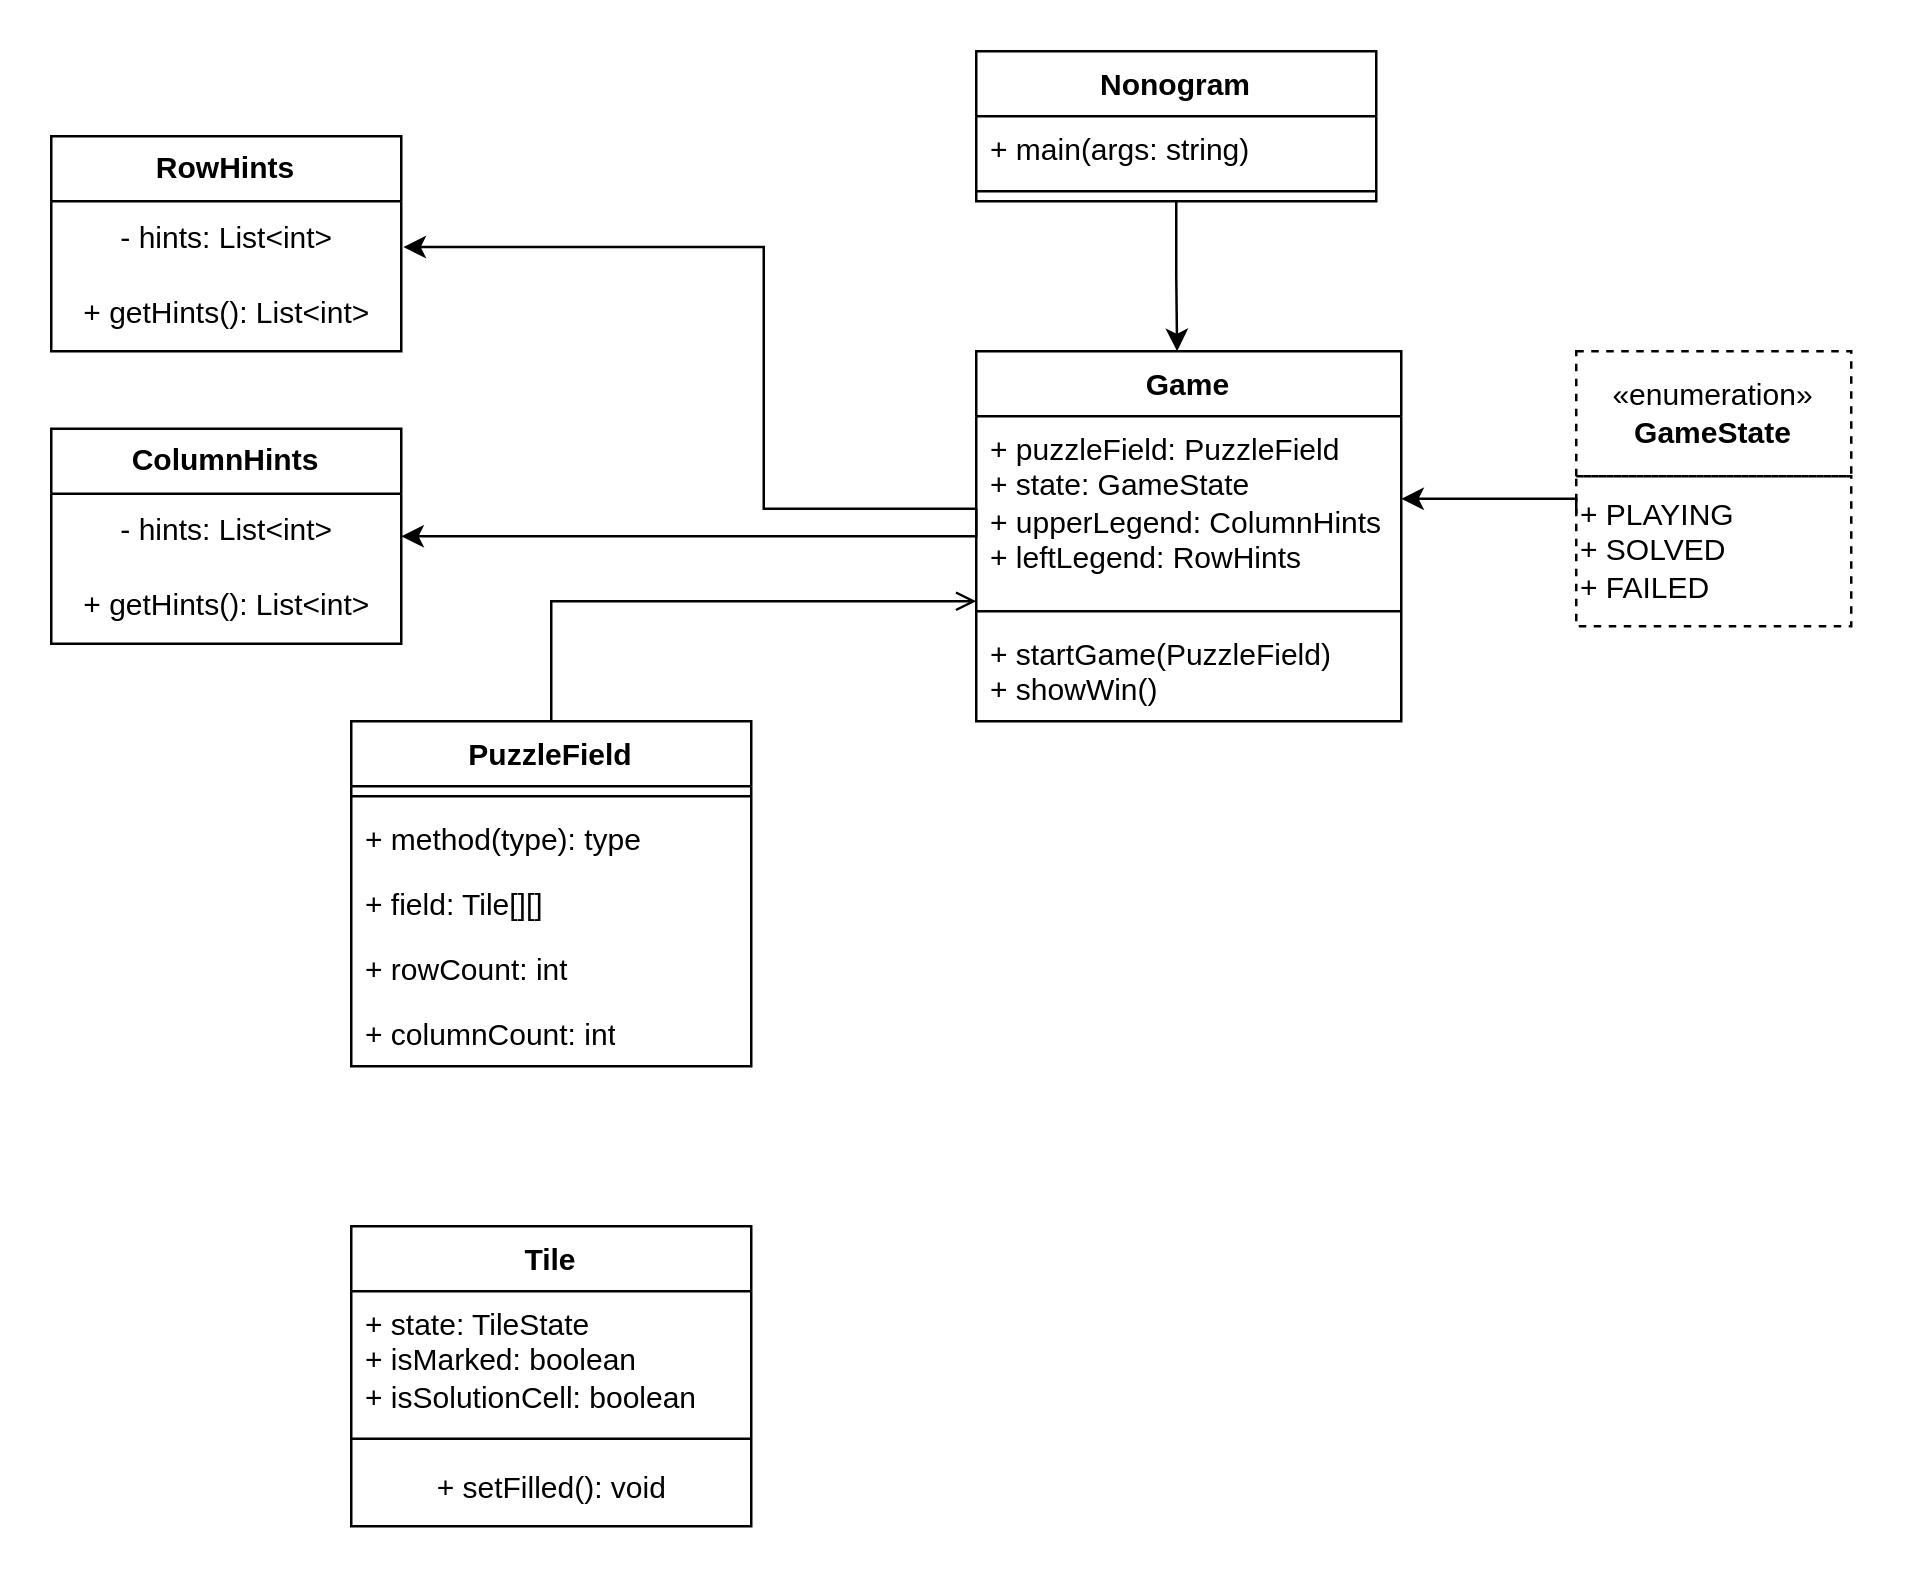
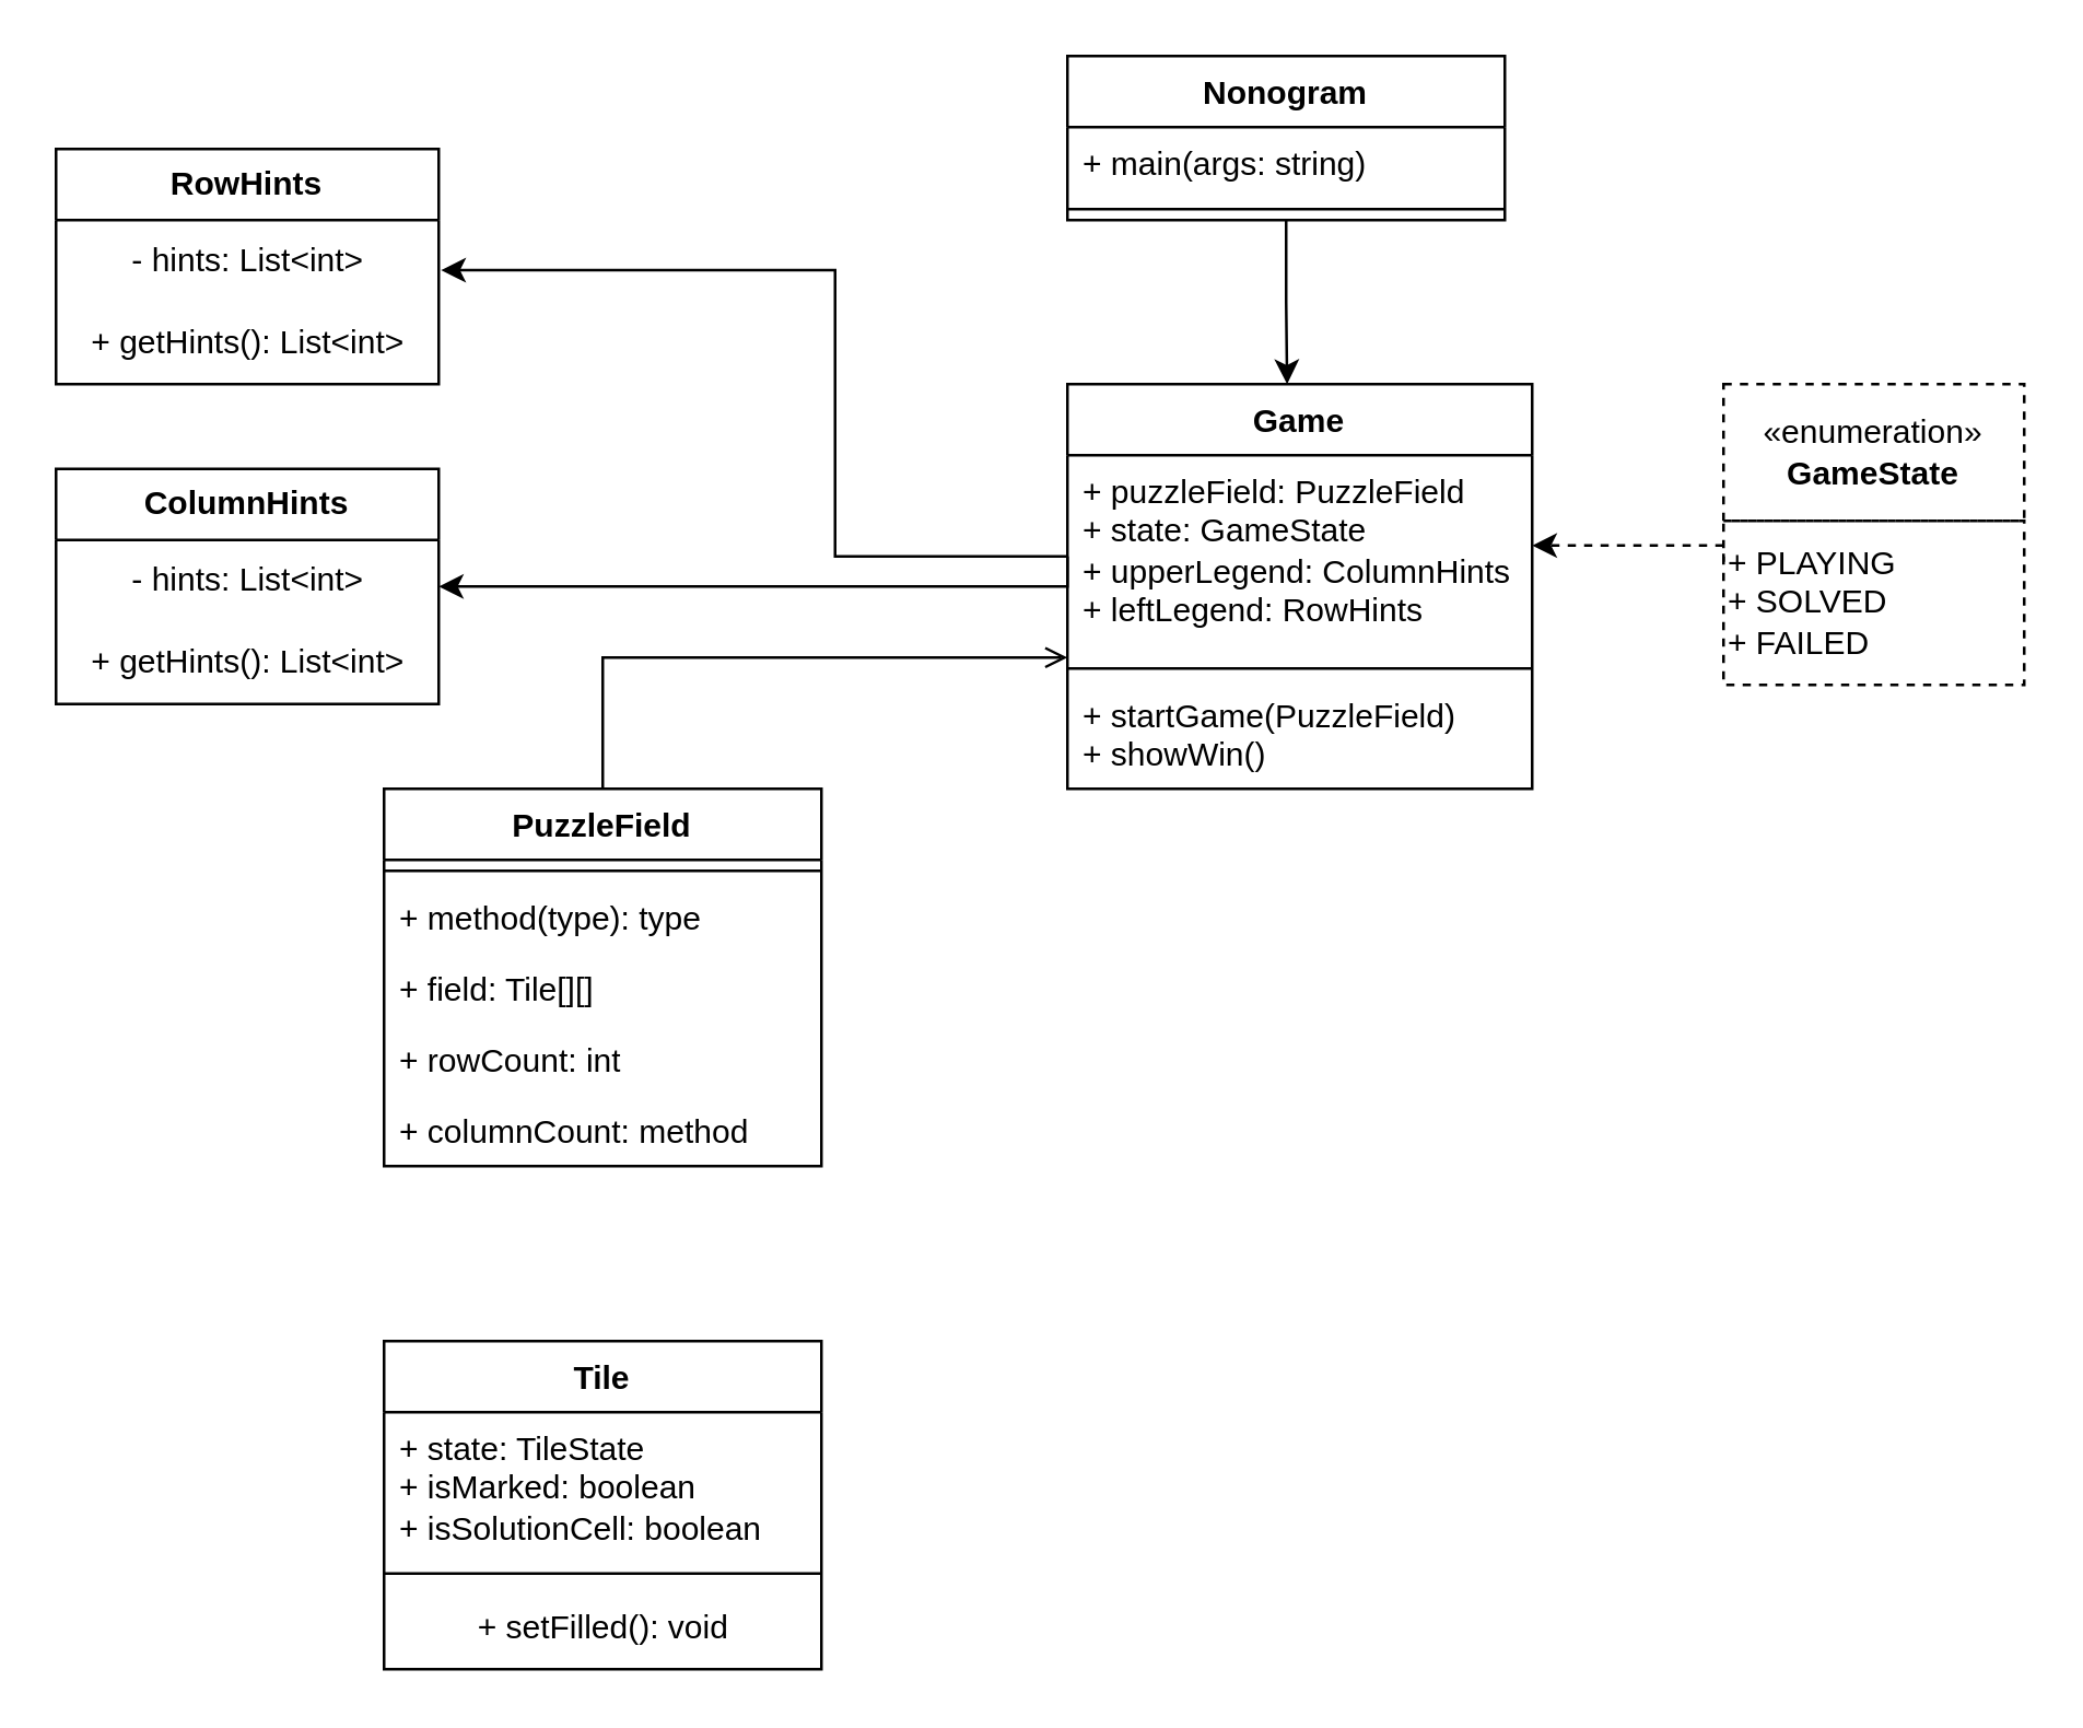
  <mxCell id="0" />
  <mxCell id="1" parent="0" />
  <mxCell id="2" style="edgeStyle=orthogonalEdgeStyle;rounded=0;orthogonalLoop=1;jettySize=auto;html=1;exitX=0.5;exitY=0;exitDx=0;exitDy=0;entryX=0.5;entryY=0;entryDx=0;entryDy=0;" parent="1" source="3" target="3" edge="1"><mxGeometry relative="1" as="geometry" /></mxCell>
  <mxCell id="3" value="Tile" style="swimlane;fontStyle=1;align=center;verticalAlign=top;childLayout=stackLayout;horizontal=1;startSize=26;horizontalStack=0;resizeParent=1;resizeParentMax=0;resizeLast=0;collapsible=1;marginBottom=0;whiteSpace=wrap;html=1;" parent="1" vertex="1"><mxGeometry x="140" y="490" width="160" height="120" as="geometry"><mxRectangle x="280" y="110" width="60" height="30" as="alternateBounds" /></mxGeometry></mxCell>
  <mxCell id="4" value="+ state: TileState&lt;div&gt;+ isMarked: boolean&lt;/div&gt;&lt;div&gt;+ isSolutionCell: boolean&lt;/div&gt;" style="text;strokeColor=none;fillColor=none;align=left;verticalAlign=top;spacingLeft=4;spacingRight=4;overflow=hidden;rotatable=0;points=[[0,0.5],[1,0.5]];portConstraint=eastwest;whiteSpace=wrap;html=1;" parent="3" vertex="1"><mxGeometry y="26" width="160" height="54" as="geometry" /></mxCell>
  <mxCell id="5" value="&#10;" style="line;strokeWidth=1;fillColor=none;align=left;verticalAlign=middle;spacingTop=-1;spacingLeft=3;spacingRight=3;rotatable=0;labelPosition=right;points=[];portConstraint=eastwest;strokeColor=inherit;" parent="3" vertex="1"><mxGeometry y="80" width="160" height="10" as="geometry" /></mxCell>
  <mxCell id="6" value="+ setFilled(): void" style="text;html=1;align=center;verticalAlign=middle;resizable=0;points=[];autosize=1;strokeColor=none;fillColor=none;" parent="3" vertex="1"><mxGeometry y="90" width="160" height="30" as="geometry" /></mxCell>
  <mxCell id="7" style="edgeStyle=orthogonalEdgeStyle;rounded=0;orthogonalLoop=1;jettySize=auto;html=1;exitX=0.5;exitY=1;exitDx=0;exitDy=0;" parent="1" source="8" edge="1"><mxGeometry relative="1" as="geometry"><mxPoint x="470.348" y="140" as="targetPoint" /></mxGeometry></mxCell>
  <mxCell id="8" value="Nonogram" style="swimlane;fontStyle=1;align=center;verticalAlign=top;childLayout=stackLayout;horizontal=1;startSize=26;horizontalStack=0;resizeParent=1;resizeParentMax=0;resizeLast=0;collapsible=1;marginBottom=0;whiteSpace=wrap;html=1;" parent="1" vertex="1"><mxGeometry x="390" y="20" width="160" height="60" as="geometry" /></mxCell>
  <mxCell id="9" value="+ main(args: string)" style="text;strokeColor=none;fillColor=none;align=left;verticalAlign=top;spacingLeft=4;spacingRight=4;overflow=hidden;rotatable=0;points=[[0,0.5],[1,0.5]];portConstraint=eastwest;whiteSpace=wrap;html=1;" parent="8" vertex="1"><mxGeometry y="26" width="160" height="26" as="geometry" /></mxCell>
  <mxCell id="10" value="" style="line;strokeWidth=1;fillColor=none;align=left;verticalAlign=middle;spacingTop=-1;spacingLeft=3;spacingRight=3;rotatable=0;labelPosition=right;points=[];portConstraint=eastwest;strokeColor=inherit;" parent="8" vertex="1"><mxGeometry y="52" width="160" height="8" as="geometry" /></mxCell>
  <mxCell id="11" value="Game" style="swimlane;fontStyle=1;align=center;verticalAlign=top;childLayout=stackLayout;horizontal=1;startSize=26;horizontalStack=0;resizeParent=1;resizeParentMax=0;resizeLast=0;collapsible=1;marginBottom=0;whiteSpace=wrap;html=1;" parent="1" vertex="1"><mxGeometry x="390" y="140" width="170" height="148" as="geometry" /></mxCell>
  <mxCell id="12" value="+ puzzleField: PuzzleField&lt;div&gt;+ state: GameState&lt;/div&gt;&lt;div&gt;+ upperLegend: ColumnHints&lt;/div&gt;&lt;div&gt;+ leftLegend: RowHints&lt;/div&gt;&lt;div&gt;&lt;br&gt;&lt;/div&gt;" style="text;strokeColor=none;fillColor=none;align=left;verticalAlign=top;spacingLeft=4;spacingRight=4;overflow=hidden;rotatable=0;points=[[0,0.5],[1,0.5]];portConstraint=eastwest;whiteSpace=wrap;html=1;" parent="11" vertex="1"><mxGeometry y="26" width="170" height="74" as="geometry" /></mxCell>
  <mxCell id="13" value="" style="line;strokeWidth=1;fillColor=none;align=left;verticalAlign=middle;spacingTop=-1;spacingLeft=3;spacingRight=3;rotatable=0;labelPosition=right;points=[];portConstraint=eastwest;strokeColor=inherit;" parent="11" vertex="1"><mxGeometry y="100" width="170" height="8" as="geometry" /></mxCell>
  <mxCell id="14" value="+ startGame(PuzzleField)&lt;div&gt;+ showWin()&lt;/div&gt;" style="text;strokeColor=none;fillColor=none;align=left;verticalAlign=top;spacingLeft=4;spacingRight=4;overflow=hidden;rotatable=0;points=[[0,0.5],[1,0.5]];portConstraint=eastwest;whiteSpace=wrap;html=1;" parent="11" vertex="1"><mxGeometry y="108" width="170" height="40" as="geometry" /></mxCell>
  <mxCell id="15" style="edgeStyle=orthogonalEdgeStyle;rounded=0;orthogonalLoop=1;jettySize=auto;html=1;exitX=0.5;exitY=0;exitDx=0;exitDy=0;endArrow=open;" parent="1" source="16" target="11" edge="1"><mxGeometry relative="1" as="geometry"><Array as="points"><mxPoint x="220" y="240" /></Array></mxGeometry></mxCell>
  <mxCell id="16" value="PuzzleField" style="swimlane;fontStyle=1;align=center;verticalAlign=top;childLayout=stackLayout;horizontal=1;startSize=26;horizontalStack=0;resizeParent=1;resizeParentMax=0;resizeLast=0;collapsible=1;marginBottom=0;whiteSpace=wrap;html=1;" parent="1" vertex="1"><mxGeometry x="140" y="288" width="160" height="138" as="geometry" /></mxCell>
  <mxCell id="17" value="" style="line;strokeWidth=1;fillColor=none;align=left;verticalAlign=middle;spacingTop=-1;spacingLeft=3;spacingRight=3;rotatable=0;labelPosition=right;points=[];portConstraint=eastwest;strokeColor=inherit;" parent="16" vertex="1"><mxGeometry y="26" width="160" height="8" as="geometry" /></mxCell>
  <mxCell id="18" value="+ method(type): type" style="text;strokeColor=none;fillColor=none;align=left;verticalAlign=top;spacingLeft=4;spacingRight=4;overflow=hidden;rotatable=0;points=[[0,0.5],[1,0.5]];portConstraint=eastwest;whiteSpace=wrap;html=1;" parent="16" vertex="1"><mxGeometry y="34" width="160" height="26" as="geometry" /></mxCell>
  <mxCell id="19" value="+ field: Tile[][]" style="text;strokeColor=none;fillColor=none;align=left;verticalAlign=top;spacingLeft=4;spacingRight=4;overflow=hidden;rotatable=0;points=[[0,0.5],[1,0.5]];portConstraint=eastwest;whiteSpace=wrap;html=1;" parent="16" vertex="1"><mxGeometry y="60" width="160" height="26" as="geometry" /></mxCell>
  <mxCell id="20" value="+ rowCount: int" style="text;strokeColor=none;fillColor=none;align=left;verticalAlign=top;spacingLeft=4;spacingRight=4;overflow=hidden;rotatable=0;points=[[0,0.5],[1,0.5]];portConstraint=eastwest;whiteSpace=wrap;html=1;" parent="16" vertex="1"><mxGeometry y="86" width="160" height="26" as="geometry" /></mxCell>
- <mxCell id="21" value="+ columnCount: int" style="text;strokeColor=none;fillColor=none;align=left;verticalAlign=top;spacingLeft=4;spacingRight=4;overflow=hidden;rotatable=0;points=[[0,0.5],[1,0.5]];portConstraint=eastwest;whiteSpace=wrap;html=1;" parent="16" vertex="1"><mxGeometry y="112" width="160" height="26" as="geometry" /></mxCell>
+ <mxCell id="21" value="+ columnCount: method" style="text;strokeColor=none;fillColor=none;align=left;verticalAlign=top;spacingLeft=4;spacingRight=4;overflow=hidden;rotatable=0;points=[[0,0.5],[1,0.5]];portConstraint=eastwest;whiteSpace=wrap;html=1;" parent="16" vertex="1"><mxGeometry y="112" width="160" height="26" as="geometry" /></mxCell>
  <mxCell id="22" value="" style="group" parent="1" vertex="1" connectable="0"><mxGeometry x="630" y="140" width="110" height="110" as="geometry" /></mxCell>
  <mxCell id="23" value="«enumeration»&lt;br&gt;&lt;b&gt;GameState&lt;/b&gt;" style="html=1;whiteSpace=wrap;dashed=1;" parent="22" vertex="1"><mxGeometry width="110" height="50" as="geometry" /></mxCell>
  <mxCell id="24" value="+ PLAYING&lt;div&gt;+ SOLVED&lt;/div&gt;&lt;div&gt;+ FAILED&lt;/div&gt;" style="rounded=0;whiteSpace=wrap;html=1;glass=0;shadow=0;fillColor=none;align=left;dashed=1;" parent="22" vertex="1"><mxGeometry y="50" width="110" height="60" as="geometry" /></mxCell>
- <mxCell id="25" style="edgeStyle=orthogonalEdgeStyle;rounded=0;orthogonalLoop=1;jettySize=auto;html=1;exitX=0;exitY=0.25;exitDx=0;exitDy=0;" parent="1" source="24" target="11" edge="1"><mxGeometry relative="1" as="geometry"><Array as="points"><mxPoint x="630" y="199" /></Array></mxGeometry></mxCell>
+ <mxCell id="25" style="edgeStyle=orthogonalEdgeStyle;rounded=0;orthogonalLoop=1;jettySize=auto;html=1;exitX=0;exitY=0.25;exitDx=0;exitDy=0;dashed=1;" parent="1" source="24" target="11" edge="1"><mxGeometry relative="1" as="geometry"><Array as="points"><mxPoint x="630" y="199" /></Array></mxGeometry></mxCell>
  <mxCell id="26" value="&lt;b&gt;RowHints&lt;/b&gt;" style="swimlane;fontStyle=0;childLayout=stackLayout;horizontal=1;startSize=26;fillColor=none;horizontalStack=0;resizeParent=1;resizeParentMax=0;resizeLast=0;collapsible=1;marginBottom=0;whiteSpace=wrap;html=1;" parent="1" vertex="1"><mxGeometry x="20" y="54" width="140" height="86" as="geometry" /></mxCell>
  <mxCell id="27" value="- hints: List&amp;lt;int&amp;gt;" style="text;html=1;align=center;verticalAlign=middle;resizable=0;points=[];autosize=1;strokeColor=none;fillColor=none;" parent="26" vertex="1"><mxGeometry y="26" width="140" height="30" as="geometry" /></mxCell>
  <mxCell id="28" value="+ getHints(): List&amp;lt;int&amp;gt;" style="text;html=1;align=center;verticalAlign=middle;resizable=0;points=[];autosize=1;strokeColor=none;fillColor=none;" parent="26" vertex="1"><mxGeometry y="56" width="140" height="30" as="geometry" /></mxCell>
  <mxCell id="29" value="&lt;b&gt;Colum&lt;/b&gt;&lt;b style=&quot;background-color: transparent; color: light-dark(rgb(0, 0, 0), rgb(255, 255, 255));&quot;&gt;nHints&lt;/b&gt;" style="swimlane;fontStyle=0;childLayout=stackLayout;horizontal=1;startSize=26;fillColor=none;horizontalStack=0;resizeParent=1;resizeParentMax=0;resizeLast=0;collapsible=1;marginBottom=0;whiteSpace=wrap;html=1;" parent="1" vertex="1"><mxGeometry x="20" y="171" width="140" height="86" as="geometry" /></mxCell>
  <mxCell id="30" value="- hints: List&amp;lt;int&amp;gt;" style="text;html=1;align=center;verticalAlign=middle;resizable=0;points=[];autosize=1;strokeColor=none;fillColor=none;" parent="29" vertex="1"><mxGeometry y="26" width="140" height="30" as="geometry" /></mxCell>
  <mxCell id="31" value="+ getHints(): List&amp;lt;int&amp;gt;" style="text;html=1;align=center;verticalAlign=middle;resizable=0;points=[];autosize=1;strokeColor=none;fillColor=none;" parent="29" vertex="1"><mxGeometry y="56" width="140" height="30" as="geometry" /></mxCell>
  <mxCell id="32" style="edgeStyle=orthogonalEdgeStyle;rounded=0;orthogonalLoop=1;jettySize=auto;html=1;exitX=0;exitY=0.5;exitDx=0;exitDy=0;" parent="1" source="12" target="29" edge="1"><mxGeometry relative="1" as="geometry"><Array as="points"><mxPoint x="390" y="214" /></Array></mxGeometry></mxCell>
  <mxCell id="33" style="edgeStyle=orthogonalEdgeStyle;rounded=0;orthogonalLoop=1;jettySize=auto;html=1;exitX=0;exitY=0.5;exitDx=0;exitDy=0;entryX=1.006;entryY=0.611;entryDx=0;entryDy=0;entryPerimeter=0;" parent="1" source="12" target="27" edge="1"><mxGeometry relative="1" as="geometry"><mxPoint x="420" y="203" as="sourcePoint" /><mxPoint x="190" y="75.5" as="targetPoint" /><Array as="points"><mxPoint x="305" y="203" /><mxPoint x="305" y="98" /></Array></mxGeometry></mxCell>
